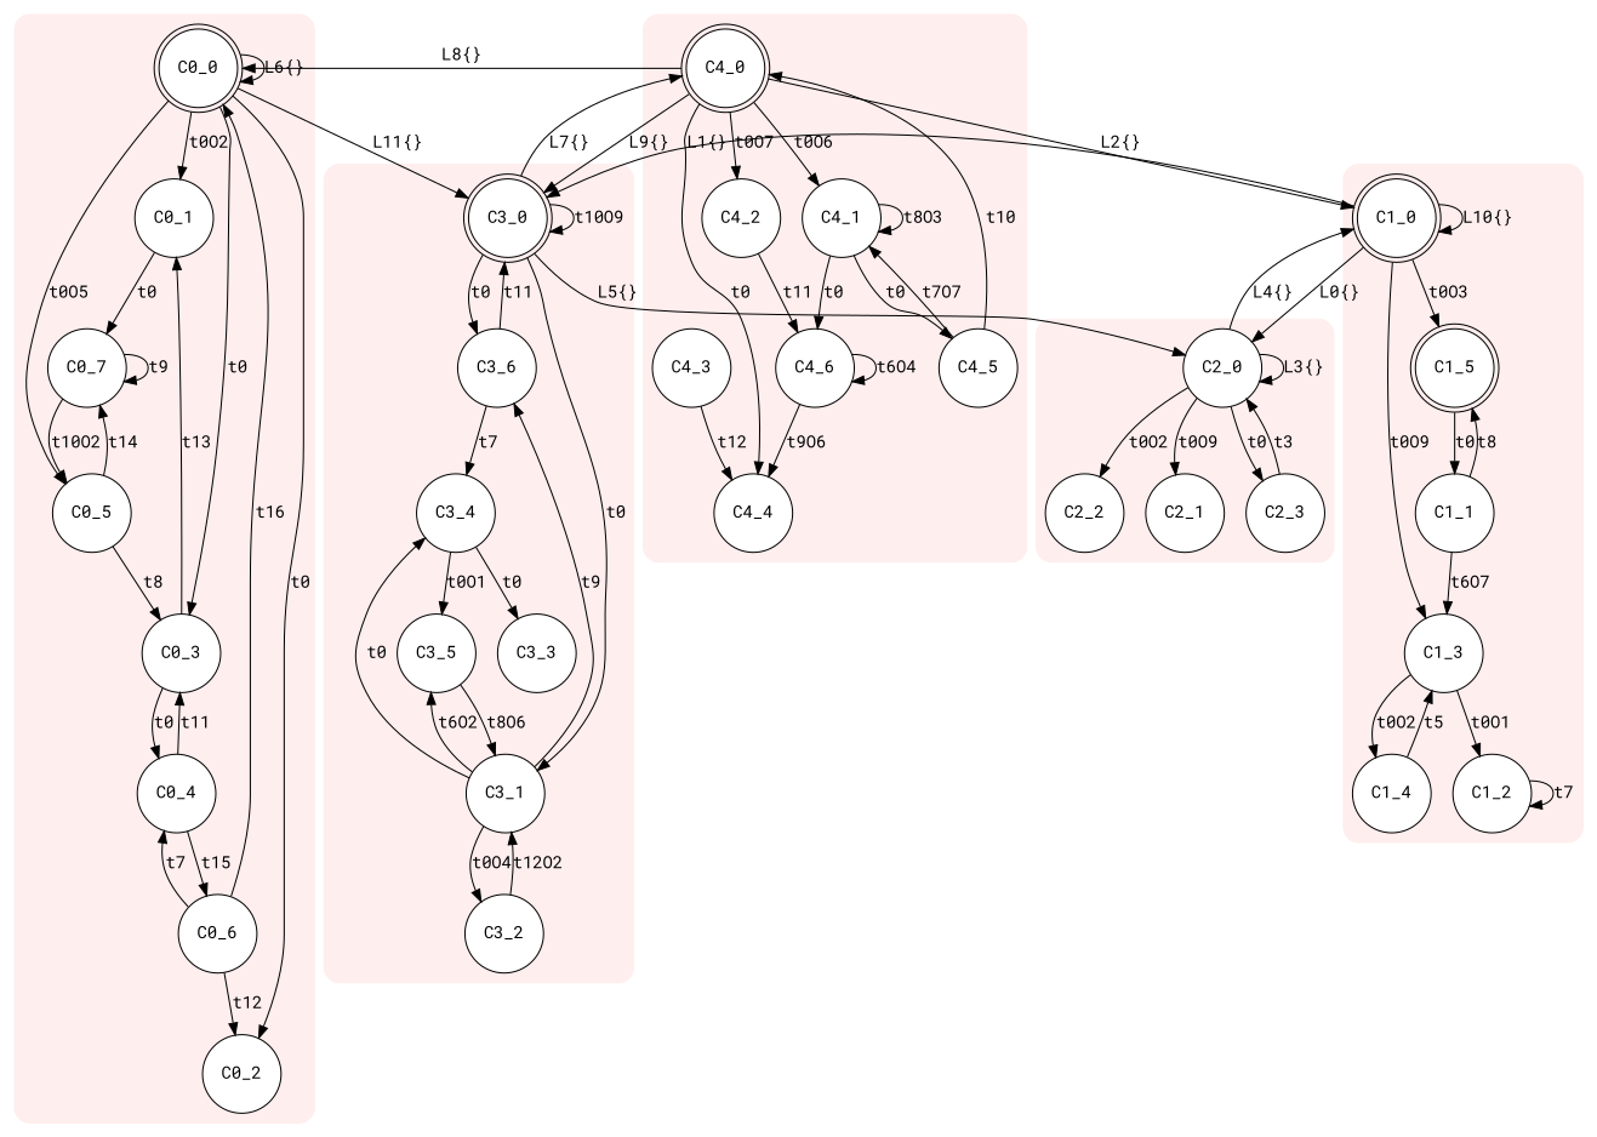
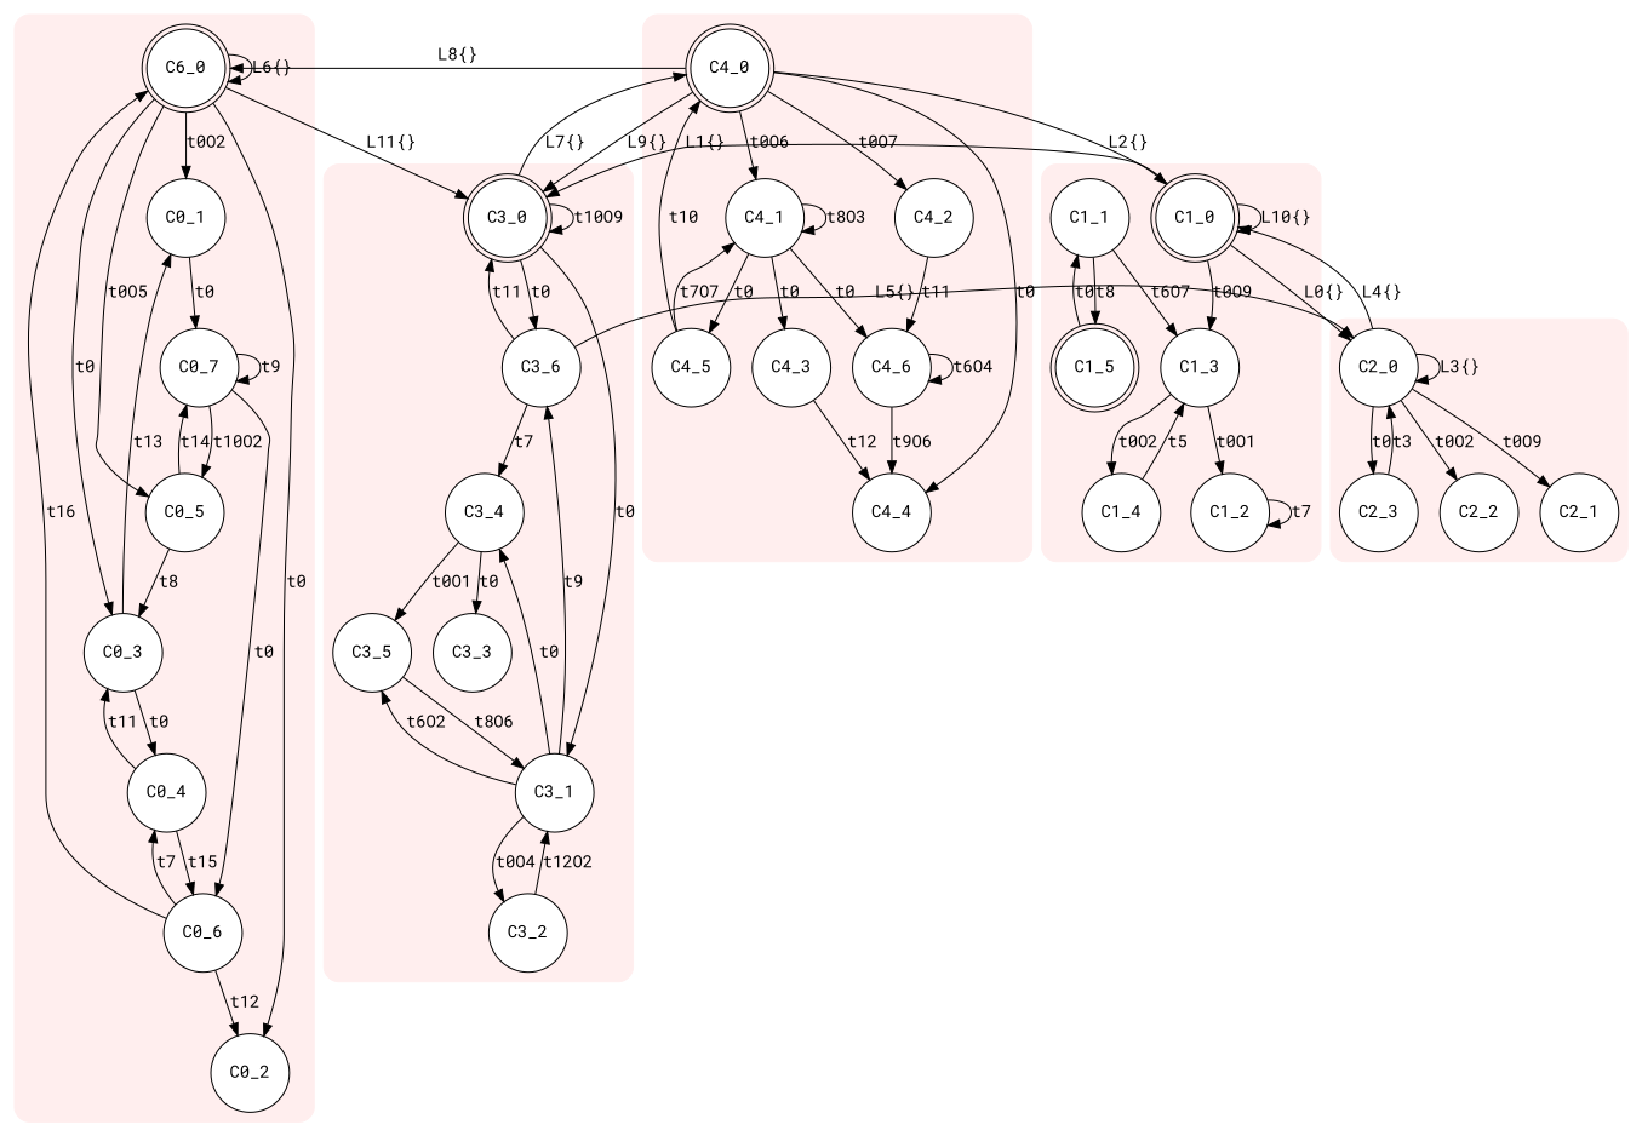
  digraph {
    compound=true
    fontname="Roboto Mono"
    node [fillcolor=white fontname="Roboto Mono" shape=circle style=filled]
    edge [fontname="Roboto Mono"]
-   C0_0 [shape=doublecircle]
+   C0_0 [shape=doublecircle label=C6_0]
    C0_1
    C0_2
    C0_3
    C0_5
    C0_7
    C0_6
    C0_4
    C1_0 [shape=doublecircle]
    C1_3
    C1_5 [shape=doublecircle]
    C1_4
    C1_2
    C1_1
    C2_0
    C2_2
    C2_3
    C2_1
    C3_0 [shape=doublecircle]
    C3_6
    C3_1
    C3_4
    C3_2
    C3_5
    C3_3
    C4_0 [shape=doublecircle]
    C4_4
    C4_2
    C4_1
    C4_6
    C4_5
    C4_3
    subgraph cluster_1 {
      color="#FFEEEE"
      style="rounded,filled"
      C0_0
      C0_1
      C0_2
      C0_3
      C0_5
      C0_7
      C0_6
      C0_4
    }
    subgraph cluster_2 {
      color="#FFEEEE"
      style="rounded,filled"
      C1_0
      C1_3
      C1_5
      C1_4
      C1_2
      C1_1
    }
    subgraph cluster_3 {
      color="#FFEEEE"
      style="rounded,filled"
      C2_0
      C2_2
      C2_3
      C2_1
    }
    subgraph cluster_4 {
      color="#FFEEEE"
      style="rounded,filled"
      C3_0
      C3_6
      C3_1
      C3_4
      C3_2
      C3_5
      C3_3
    }
    subgraph cluster_5 {
      color="#FFEEEE"
      style="rounded,filled"
      C4_0
      C4_4
      C4_2
      C4_1
      C4_6
      C4_5
      C4_3
    }
    C0_0 -> C0_0 [label="L6{}"]
    C0_0 -> C0_1 [label=t0O2]
    C0_0 -> C0_2 [label=t0]
    C0_0 -> C0_3 [label=t0]
    C0_0 -> C0_5 [label=t0O5]
    C0_0 -> C3_0 [label="L11{}"]
    C0_1 -> C0_7 [label=t0]
    C0_3 -> C0_1 [label=t13]
    C0_3 -> C0_4 [label=t0]
    C0_5 -> C0_3 [label=t8]
    C0_5 -> C0_7 [label=t14]
    C0_7 -> C0_5 [label=t10O2]
    C0_7 -> C0_7 [label=t9]
+   C0_7 -> C0_6 [label=t0]
    C0_6 -> C0_0 [label=t16]
    C0_6 -> C0_2 [label=t12]
    C0_6 -> C0_4 [label=t7]
    C0_4 -> C0_3 [label=t11]
    C0_4 -> C0_6 [label=t15]
    C1_0 -> C1_0 [label="L10{}"]
    C1_0 -> C1_3 [label=t0O9]
-   C1_0 -> C1_5 [label=t0O3]
    C1_0 -> C2_0 [label="L0{}"]
    C1_0 -> C3_0 [label="L1{}"]
    C1_3 -> C1_4 [label=t0O2]
    C1_3 -> C1_2 [label=t0O1]
    C1_5 -> C1_1 [label=t0]
    C1_4 -> C1_3 [label=t5]
    C1_2 -> C1_2 [label=t7]
    C1_1 -> C1_3 [label=t6O7]
    C1_1 -> C1_5 [label=t8]
    C2_0 -> C1_0 [label="L4{}"]
    C2_0 -> C2_0 [label="L3{}"]
    C2_0 -> C2_2 [label=t0O2]
    C2_0 -> C2_3 [label=t0]
    C2_0 -> C2_1 [label=t0O9]
    C2_3 -> C2_0 [label=t3]
-   C3_0 -> C2_0 [label="L5{}"]
+   C3_6 -> C2_0 [label="L5{}"]
    C3_0 -> C3_0 [label=t10O9]
    C3_0 -> C3_6 [label=t0]
    C3_0 -> C3_1 [label=t0]
    C3_0 -> C4_0 [label="L7{}"]
    C3_6 -> C3_0 [label=t11]
    C3_6 -> C3_4 [label=t7]
    C3_1 -> C3_6 [label=t9]
    C3_1 -> C3_4 [label=t0]
    C3_1 -> C3_2 [label=t0O4]
    C3_1 -> C3_5 [label=t6O2]
    C3_4 -> C3_5 [label=t0O1]
    C3_4 -> C3_3 [label=t0]
    C3_2 -> C3_1 [label=t12O2]
    C3_5 -> C3_1 [label=t8O6]
    C4_0 -> C0_0 [label="L8{}"]
    C4_0 -> C1_0 [label="L2{}"]
    C4_0 -> C3_0 [label="L9{}"]
    C4_0 -> C4_4 [label=t0]
    C4_0 -> C4_2 [label=t0O7]
    C4_0 -> C4_1 [label=t0O6]
    C4_2 -> C4_6 [label=t11]
    C4_1 -> C4_1 [label=t8O3]
    C4_1 -> C4_6 [label=t0]
    C4_1 -> C4_5 [label=t0]
+   C4_1 -> C4_3 [label=t0]
    C4_6 -> C4_4 [label=t9O6]
    C4_6 -> C4_6 [label=t6O4]
    C4_5 -> C4_0 [label=t10]
    C4_5 -> C4_1 [label=t7O7]
    C4_3 -> C4_4 [label=t12]
  }
